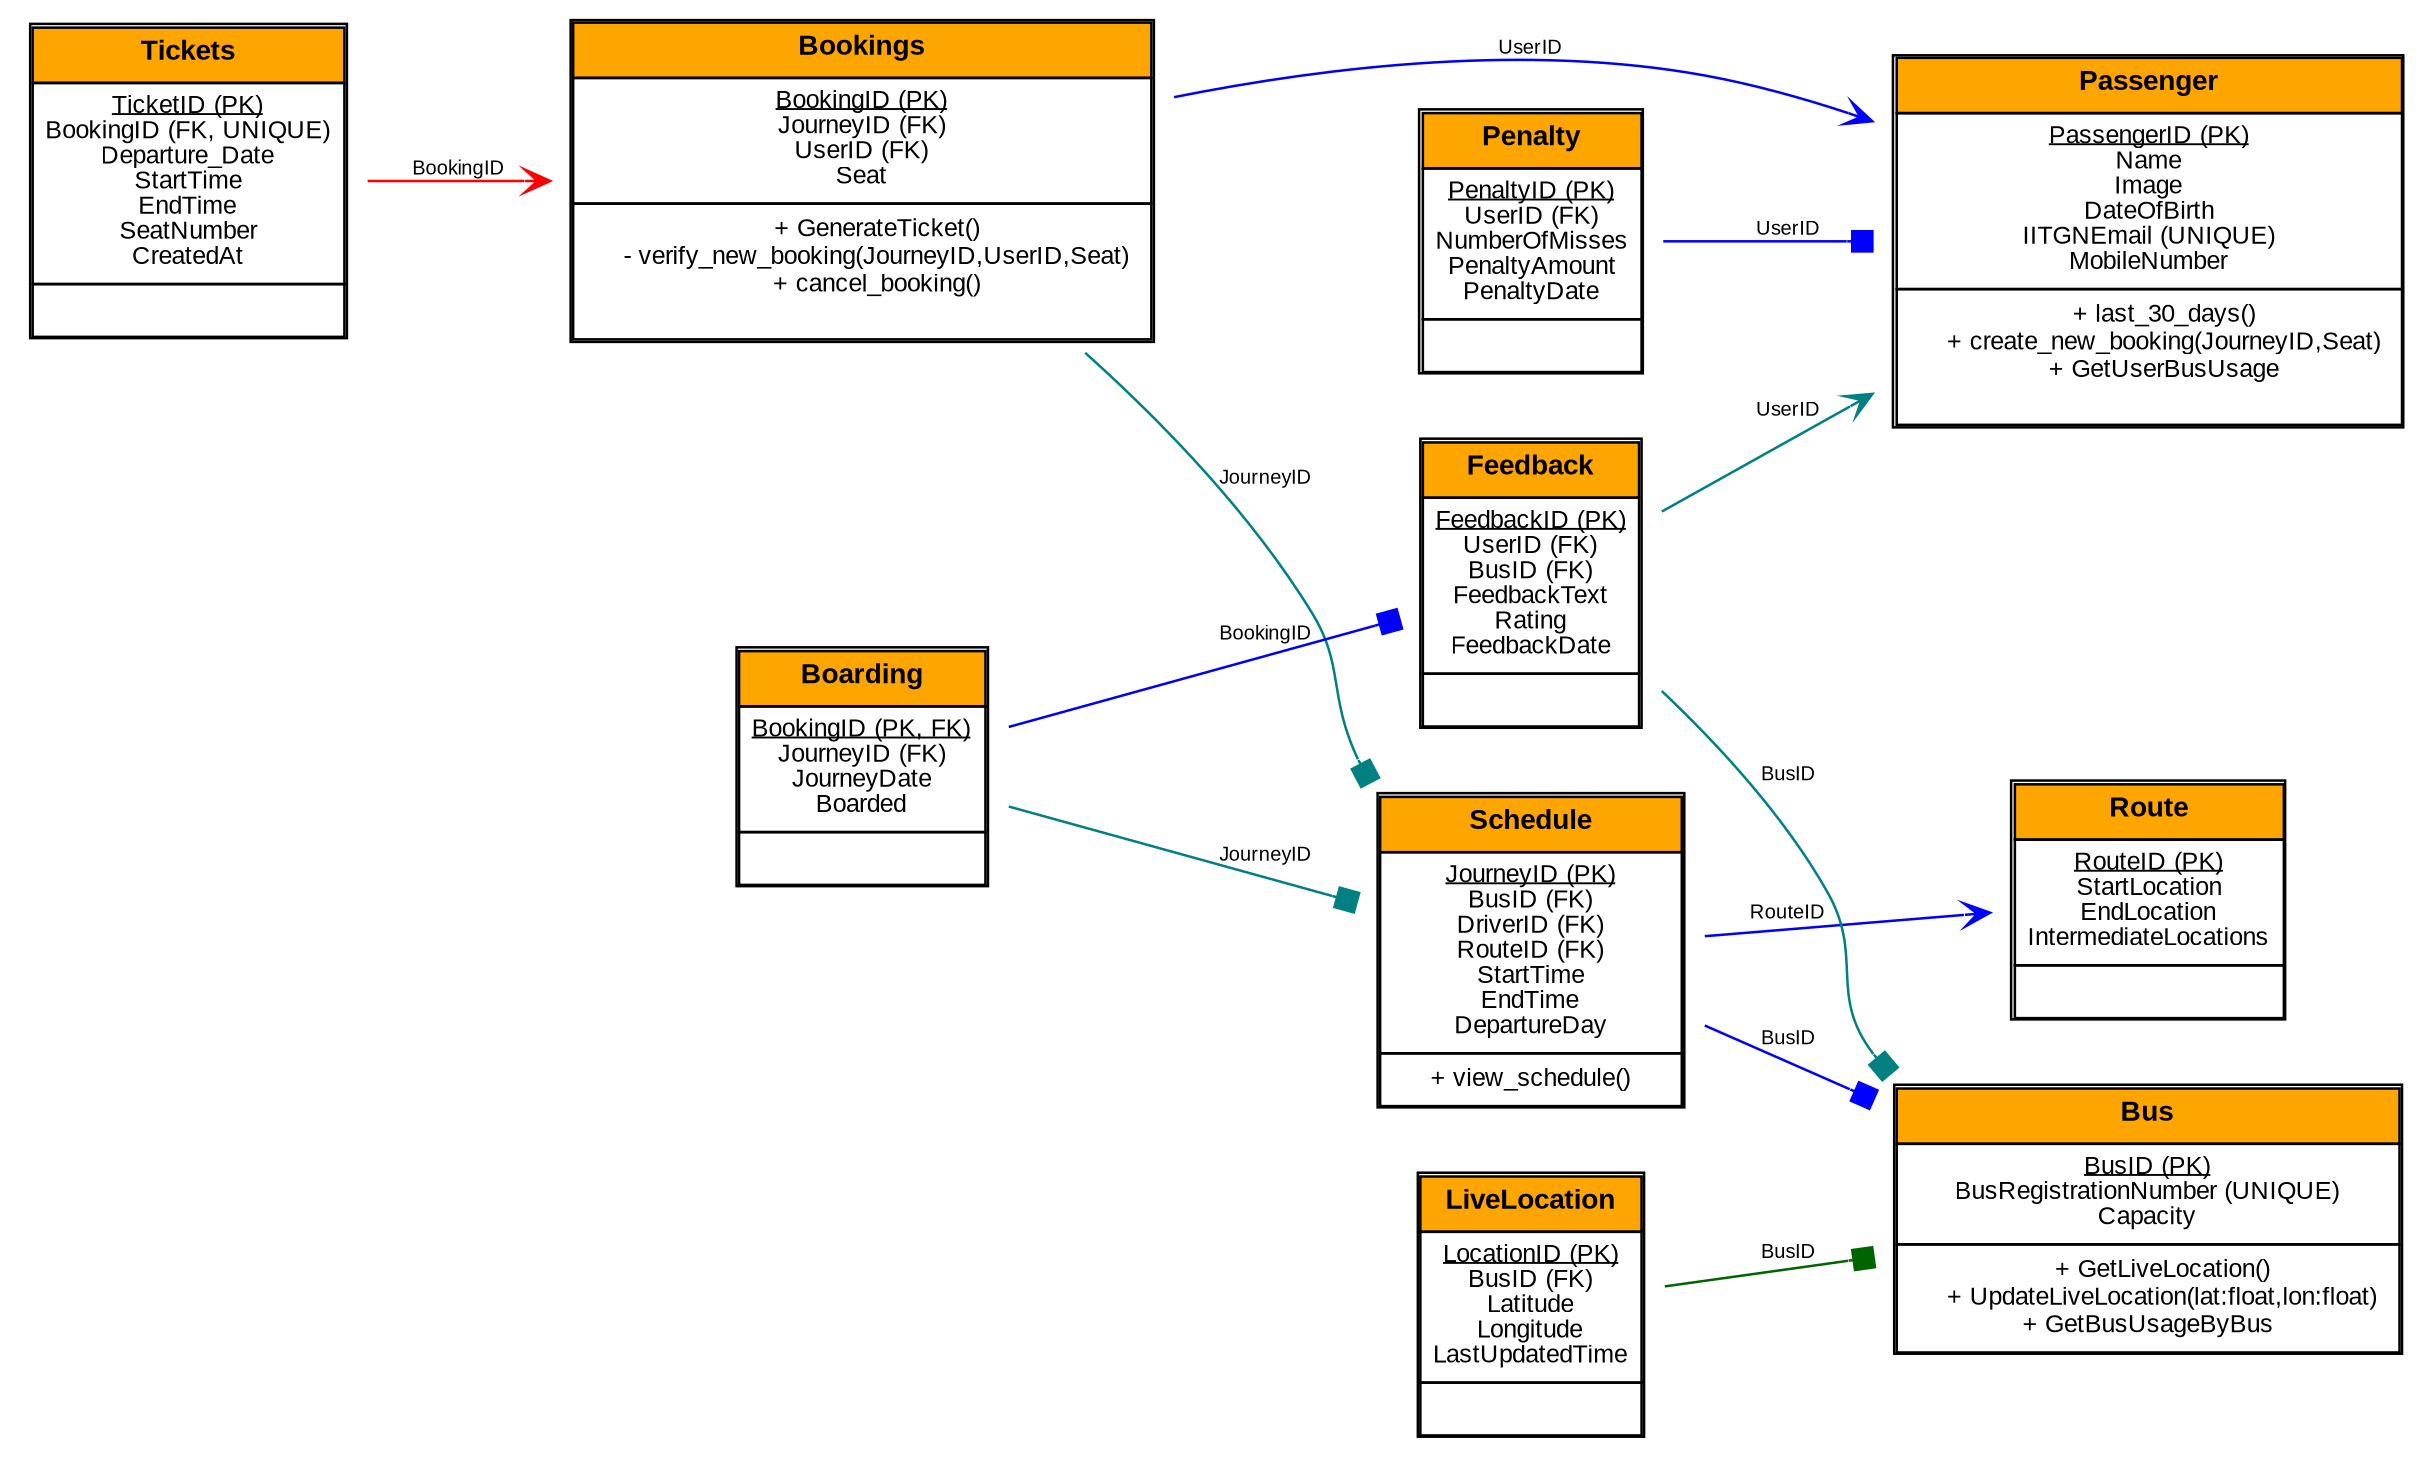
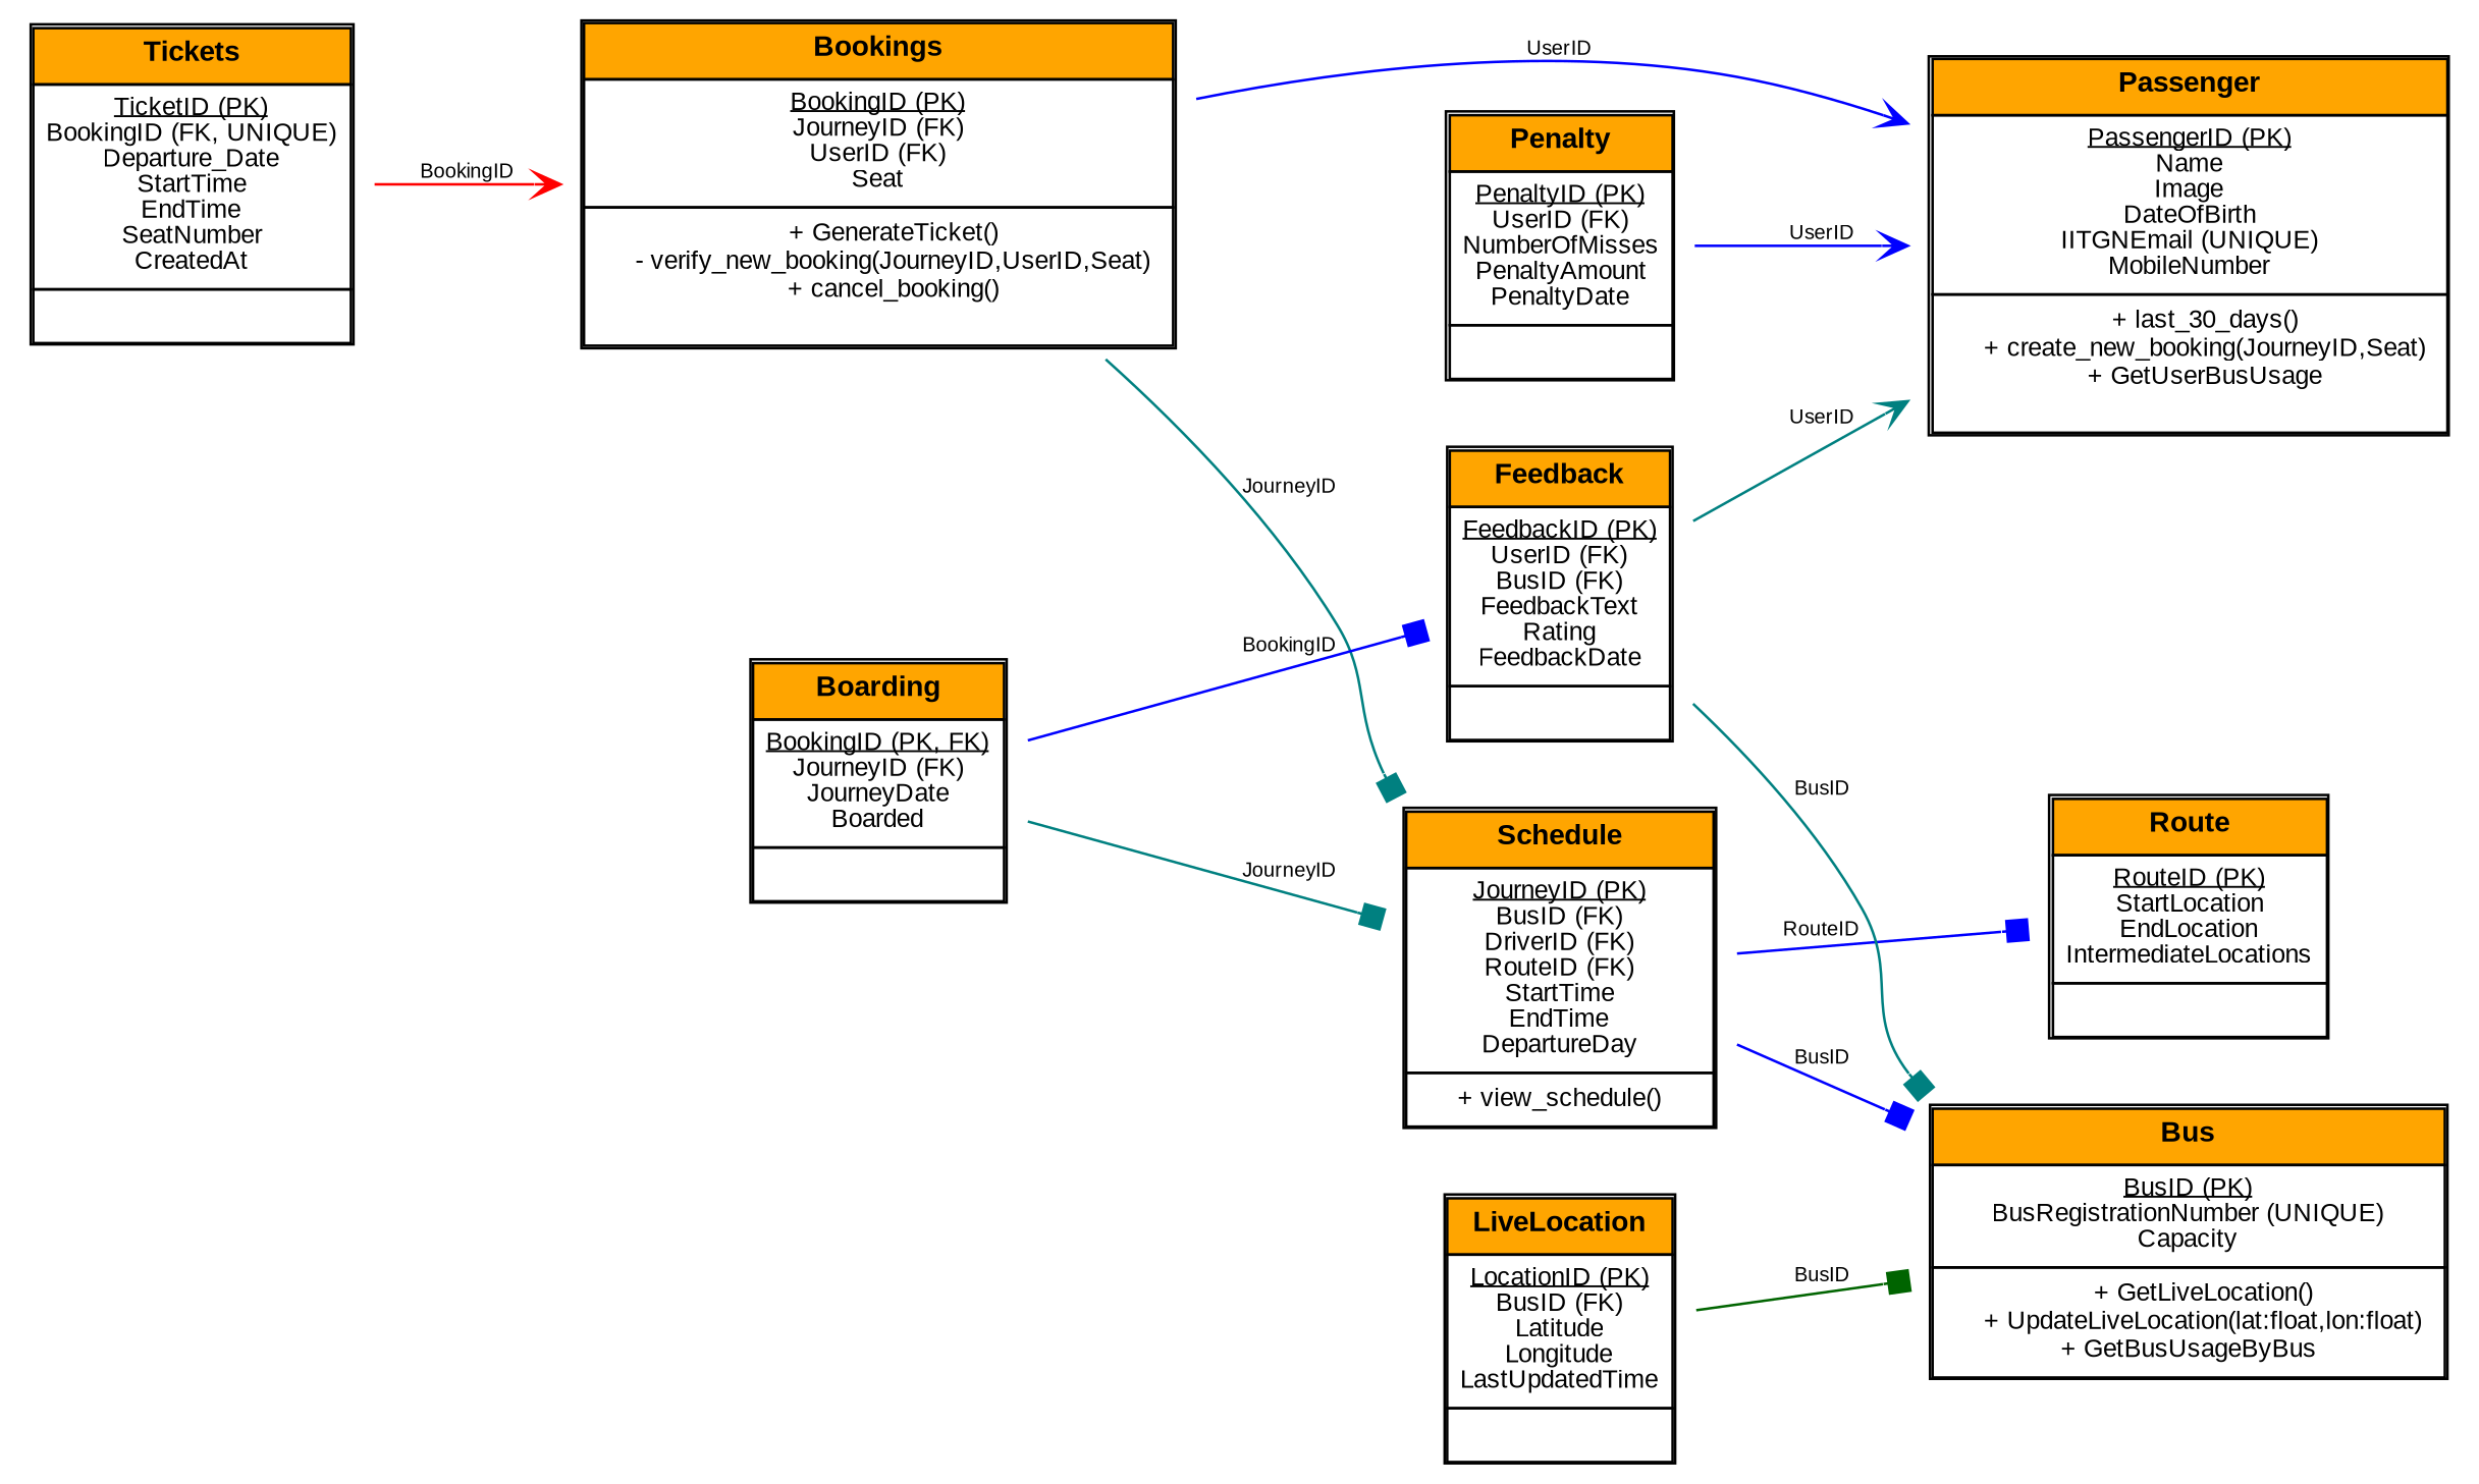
  digraph {
    rankdir=LR
    node [fontname=Arial fontsize=10 shape=plaintext]
    edge [arrowhead=box color=blue fontname=Arial fontsize=8]
    n1 [label=<     <table border="1" cellborder="1" cellspacing="0" cellpadding="4">     <tr>     <td bgcolor="orange" align="center">     <font point-size="11"><b>Passenger</b></font>     </td></tr>     <tr><td align="center"><u>PassengerID (PK)</u><br/>Name<br/>Image<br/>DateOfBirth<br/>IITGNEmail (UNIQUE)<br/>MobileNumber</td></tr>     <tr><td>     + last_30_days() <br/>     + create_new_booking(JourneyID,Seat) <br/>     + GetUserBusUsage <br/>     </td></tr>     </table>>]
    n2 [label=<<table border="1" cellborder="1" cellspacing="0" cellpadding="4"><tr><td bgcolor="orange" align="center"><font point-size="11"><b>Bus</b></font></td></tr><tr><td align="center"><u>BusID (PK)</u><br/>BusRegistrationNumber (UNIQUE)<br/>Capacity</td></tr>     <tr><td>     + GetLiveLocation() <br/>     + UpdateLiveLocation(lat:float,lon:float) <br/>     + GetBusUsageByBus     </td></tr>     </table>>]
    n3 [label=<<table border="1" cellborder="1" cellspacing="0" cellpadding="4"><tr><td bgcolor="orange" align="center"><font point-size="11"><b>Route</b></font></td></tr><tr><td align="center"><u>RouteID (PK)</u><br/>StartLocation<br/>EndLocation<br/>IntermediateLocations</td></tr>     <tr><td>     </td></tr>     </table>>]
    n4 [label=<<table border="1" cellborder="1" cellspacing="0" cellpadding="4"><tr><td bgcolor="orange" align="center"><font point-size="11"><b>Schedule</b></font></td></tr><tr><td align="center"><u>JourneyID (PK)</u><br/>BusID (FK)<br/>DriverID (FK)<br/>RouteID (FK)<br/>StartTime<br/>EndTime<br/>DepartureDay</td></tr>     <tr><td>     + view_schedule()     </td></tr>     </table>>]
    n5 [label=<<table border="1" cellborder="1" cellspacing="0" cellpadding="4"><tr><td bgcolor="orange" align="center"><font point-size="11"><b>Bookings</b></font></td></tr><tr><td align="center"><u>BookingID (PK)</u><br/>JourneyID (FK)<br/>UserID (FK)<br/>Seat</td></tr>     <tr><td>     + GenerateTicket() <br/>     - verify_new_booking(JourneyID,UserID,Seat) <br/>     + cancel_booking() <br/>     </td></tr>     </table>>]
    n6 [label=<<table border="1" cellborder="1" cellspacing="0" cellpadding="4"><tr><td bgcolor="orange" align="center"><font point-size="11"><b>Boarding</b></font></td></tr><tr><td align="center"><u>BookingID (PK, FK)</u><br/>JourneyID (FK)<br/>JourneyDate<br/>Boarded</td></tr>     <tr><td>      </td></tr>     </table>>]
    n7 [label=<<table border="1" cellborder="1" cellspacing="0" cellpadding="4"><tr><td bgcolor="orange" align="center"><font point-size="11"><b>Feedback</b></font></td></tr><tr><td align="center"><u>FeedbackID (PK)</u><br/>UserID (FK)<br/>BusID (FK)<br/>FeedbackText<br/>Rating<br/>FeedbackDate</td></tr>     <tr><td>     </td></tr>     </table>>]
    n8 [label=<<table border="1" cellborder="1" cellspacing="0" cellpadding="4"><tr><td bgcolor="orange" align="center"><font point-size="11"><b>LiveLocation</b></font></td></tr><tr><td align="center"><u>LocationID (PK)</u><br/>BusID (FK)<br/>Latitude<br/>Longitude<br/>LastUpdatedTime</td></tr>     <tr><td>     </td></tr>     </table>>]
    n9 [label=<<table border="1" cellborder="1" cellspacing="0" cellpadding="4"><tr><td bgcolor="orange" align="center"><font point-size="11"><b>Penalty</b></font></td></tr><tr><td align="center"><u>PenaltyID (PK)</u><br/>UserID (FK)<br/>NumberOfMisses<br/>PenaltyAmount<br/>PenaltyDate</td></tr>     <tr><td>     </td></tr>     </table>>]
    n10 [label=<<table border="1" cellborder="1" cellspacing="0" cellpadding="4"><tr><td bgcolor="orange" align="center"><font point-size="11"><b>Tickets</b></font></td></tr><tr><td align="center"><u>TicketID (PK)</u><br/>BookingID (FK, UNIQUE)<br/>Departure_Date<br/>StartTime<br/>EndTime<br/>SeatNumber<br/>CreatedAt</td></tr>     <tr><td>     </td></tr>     </table>>]
    n4 -> n2 [label=BusID]
-   n4 -> n3 [arrowhead=vee label=RouteID]
+   n4 -> n3 [label=RouteID]
    n5 -> n1 [arrowhead=vee label=UserID]
    n5 -> n4 [color=teal label=JourneyID]
    n6 -> n4 [color=teal label=JourneyID]
    n6 -> n7 [label=BookingID]
    n7 -> n1 [arrowhead=vee color=teal label=UserID]
    n7 -> n2 [color=teal label=BusID]
    n8 -> n2 [color=darkgreen label=BusID]
-   n9 -> n1 [label=UserID]
+   n9 -> n1 [arrowhead=vee label=UserID]
    n10 -> n5 [arrowhead=vee color=red label=BookingID]
  }
